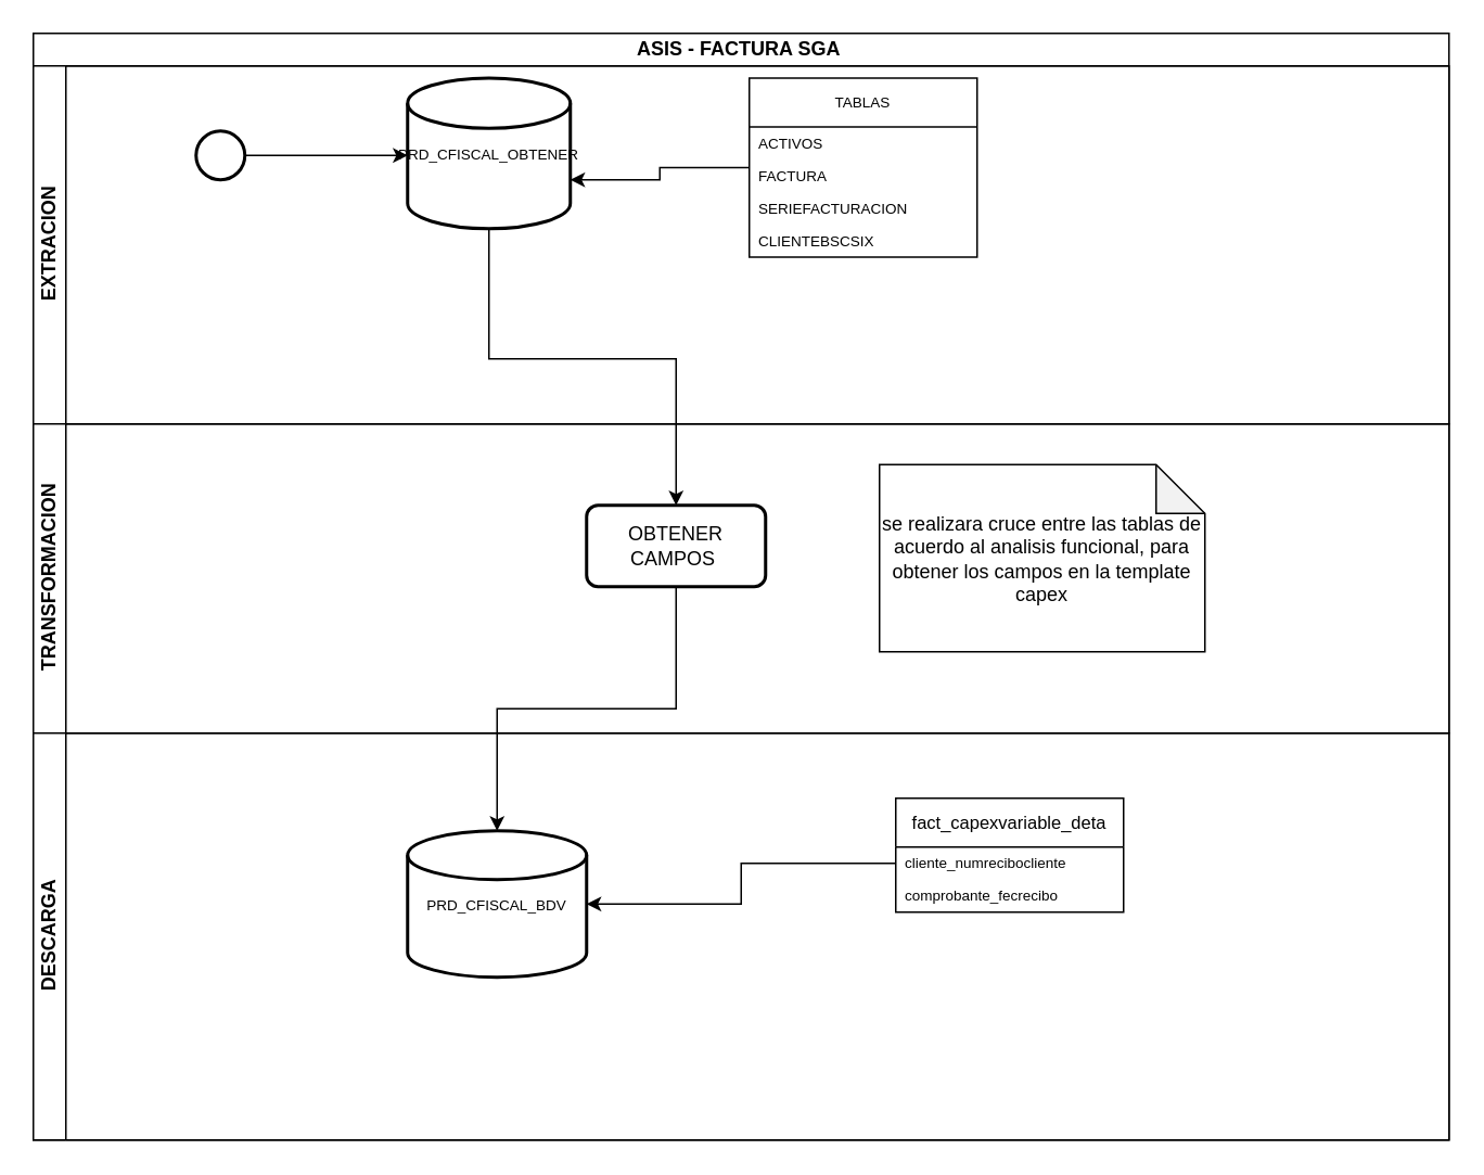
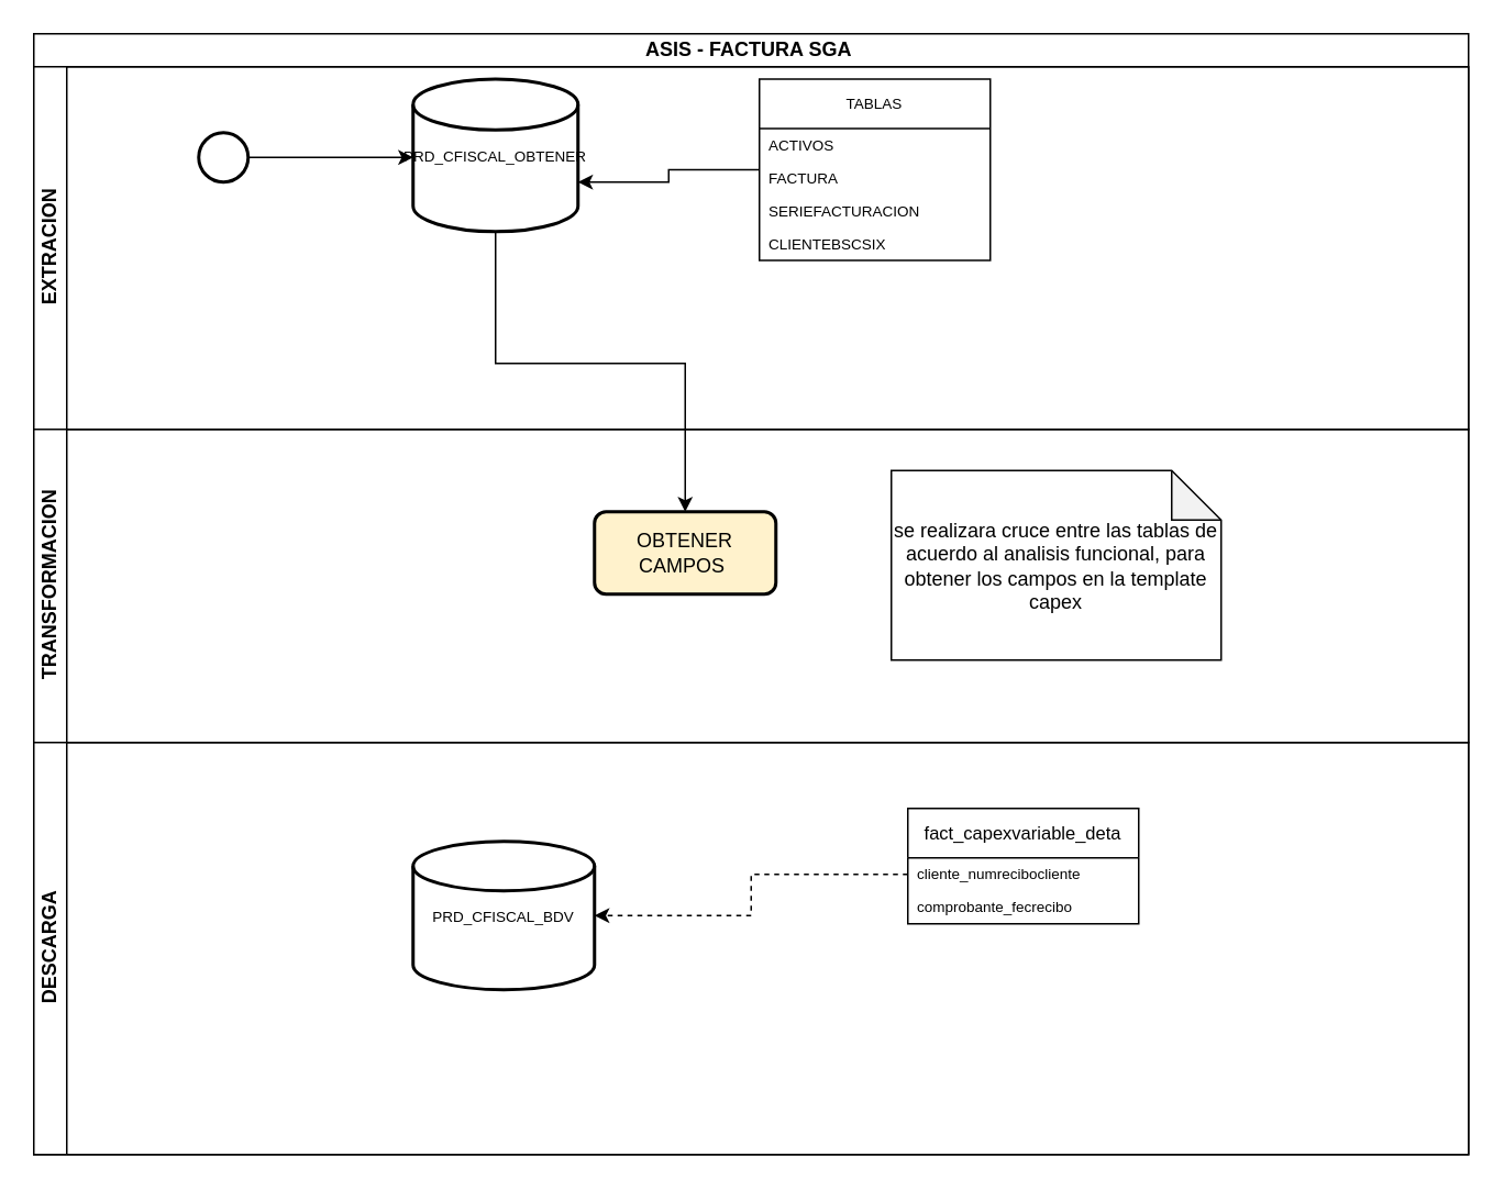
  <mxCell id="0" />
  <mxCell id="1" parent="0" />
  <mxCell id="2" value="ASIS - FACTURA SGA&amp;nbsp;" style="swimlane;childLayout=stackLayout;resizeParent=1;resizeParentMax=0;horizontal=1;startSize=20;horizontalStack=0;html=1;" vertex="1" parent="1"><mxGeometry x="20" y="20" width="870" height="680" as="geometry" /></mxCell>
  <mxCell id="3" value="EXTRACION" style="swimlane;startSize=20;horizontal=0;html=1;fontSize=12;" vertex="1" parent="2"><mxGeometry y="20" width="870" height="220" as="geometry" /></mxCell>
  <mxCell id="4" style="edgeStyle=orthogonalEdgeStyle;rounded=0;orthogonalLoop=1;jettySize=auto;html=1;" edge="1" parent="3" source="5"><mxGeometry relative="1" as="geometry"><mxPoint x="230" y="55" as="targetPoint" /></mxGeometry></mxCell>
  <mxCell id="5" value="" style="strokeWidth=2;html=1;shape=mxgraph.flowchart.start_2;whiteSpace=wrap;" vertex="1" parent="3"><mxGeometry x="100" y="40" width="30" height="30" as="geometry" /></mxCell>
  <mxCell id="6" value="&lt;font style=&quot;font-size: 9px;&quot;&gt;PRD_CFISCAL_OBTENER&lt;/font&gt;" style="strokeWidth=2;html=1;shape=mxgraph.flowchart.database;whiteSpace=wrap;" vertex="1" parent="3"><mxGeometry x="230" y="7.5" width="100" height="92.5" as="geometry" /></mxCell>
  <mxCell id="7" value="TABLAS" style="swimlane;fontStyle=0;childLayout=stackLayout;horizontal=1;startSize=30;horizontalStack=0;resizeParent=1;resizeParentMax=0;resizeLast=0;collapsible=1;marginBottom=0;whiteSpace=wrap;html=1;fontSize=9;" vertex="1" parent="3"><mxGeometry x="440" y="7.5" width="140" height="110" as="geometry"><mxRectangle x="390" y="30" width="90" height="30" as="alternateBounds" /></mxGeometry></mxCell>
  <mxCell id="8" value="ACTIVOS" style="text;strokeColor=none;fillColor=none;align=left;verticalAlign=middle;spacingLeft=4;spacingRight=4;overflow=hidden;points=[[0,0.5],[1,0.5]];portConstraint=eastwest;rotatable=0;whiteSpace=wrap;html=1;fontSize=9;" vertex="1" parent="7"><mxGeometry y="30" width="140" height="20" as="geometry" /></mxCell>
  <mxCell id="9" value="FACTURA" style="text;strokeColor=none;fillColor=none;align=left;verticalAlign=middle;spacingLeft=4;spacingRight=4;overflow=hidden;points=[[0,0.5],[1,0.5]];portConstraint=eastwest;rotatable=0;whiteSpace=wrap;html=1;fontSize=9;" vertex="1" parent="7"><mxGeometry y="50" width="140" height="20" as="geometry" /></mxCell>
  <mxCell id="10" value="SERIEFACTURACION" style="text;strokeColor=none;fillColor=none;align=left;verticalAlign=middle;spacingLeft=4;spacingRight=4;overflow=hidden;points=[[0,0.5],[1,0.5]];portConstraint=eastwest;rotatable=0;whiteSpace=wrap;html=1;fontSize=9;" vertex="1" parent="7"><mxGeometry y="70" width="140" height="20" as="geometry" /></mxCell>
  <mxCell id="11" value="CLIENTEBSCSIX" style="text;strokeColor=none;fillColor=none;align=left;verticalAlign=middle;spacingLeft=4;spacingRight=4;overflow=hidden;points=[[0,0.5],[1,0.5]];portConstraint=eastwest;rotatable=0;whiteSpace=wrap;html=1;fontSize=9;" vertex="1" parent="7"><mxGeometry y="90" width="140" height="20" as="geometry" /></mxCell>
  <mxCell id="12" style="edgeStyle=orthogonalEdgeStyle;rounded=0;orthogonalLoop=1;jettySize=auto;html=1;entryX=1;entryY=0.676;entryDx=0;entryDy=0;entryPerimeter=0;" edge="1" parent="3" source="7" target="6"><mxGeometry relative="1" as="geometry" /></mxCell>
  <mxCell id="13" value="TRANSFORMACION" style="swimlane;startSize=20;horizontal=0;html=1;" vertex="1" parent="2"><mxGeometry y="240" width="870" height="190" as="geometry" /></mxCell>
- <mxCell id="14" value="OBTENER CAMPOS&amp;nbsp;" style="rounded=1;whiteSpace=wrap;html=1;absoluteArcSize=1;arcSize=14;strokeWidth=2;" vertex="1" parent="13"><mxGeometry x="340" y="50" width="110" height="50" as="geometry" /></mxCell>
+ <mxCell id="14" value="OBTENER CAMPOS&amp;nbsp;" style="rounded=1;whiteSpace=wrap;html=1;absoluteArcSize=1;arcSize=14;strokeWidth=2;fillColor=#fff2cc;" vertex="1" parent="13"><mxGeometry x="340" y="50" width="110" height="50" as="geometry" /></mxCell>
  <mxCell id="15" value="se realizara cruce entre las tablas de acuerdo al analisis funcional, para obtener los campos en la template capex" style="shape=note;whiteSpace=wrap;html=1;backgroundOutline=1;darkOpacity=0.05;" vertex="1" parent="13"><mxGeometry x="520" y="25" width="200" height="115" as="geometry" /></mxCell>
  <mxCell id="16" value="DESCARGA" style="swimlane;startSize=20;horizontal=0;html=1;" vertex="1" parent="2"><mxGeometry y="430" width="870" height="250" as="geometry" /></mxCell>
  <mxCell id="17" value="&lt;font style=&quot;font-size: 9px;&quot;&gt;PRD_CFISCAL_BDV&lt;/font&gt;" style="strokeWidth=2;html=1;shape=mxgraph.flowchart.database;whiteSpace=wrap;" vertex="1" parent="16"><mxGeometry x="230" y="60" width="110" height="90" as="geometry" /></mxCell>
  <mxCell id="18" value="&lt;font style=&quot;font-size: 11px;&quot;&gt;fact_capexvariable_deta&lt;/font&gt;" style="swimlane;fontStyle=0;childLayout=stackLayout;horizontal=1;startSize=30;horizontalStack=0;resizeParent=1;resizeParentMax=0;resizeLast=0;collapsible=1;marginBottom=0;whiteSpace=wrap;html=1;fontSize=9;" vertex="1" parent="16"><mxGeometry x="530" y="40" width="140" height="70" as="geometry"><mxRectangle x="390" y="30" width="90" height="30" as="alternateBounds" /></mxGeometry></mxCell>
  <mxCell id="19" value="cliente_numrecibocliente" style="text;strokeColor=none;fillColor=none;align=left;verticalAlign=middle;spacingLeft=4;spacingRight=4;overflow=hidden;points=[[0,0.5],[1,0.5]];portConstraint=eastwest;rotatable=0;whiteSpace=wrap;html=1;fontSize=9;" vertex="1" parent="18"><mxGeometry y="30" width="140" height="20" as="geometry" /></mxCell>
  <mxCell id="20" value="comprobante_fecrecibo" style="text;strokeColor=none;fillColor=none;align=left;verticalAlign=middle;spacingLeft=4;spacingRight=4;overflow=hidden;points=[[0,0.5],[1,0.5]];portConstraint=eastwest;rotatable=0;whiteSpace=wrap;html=1;fontSize=9;" vertex="1" parent="18"><mxGeometry y="50" width="140" height="20" as="geometry" /></mxCell>
- <mxCell id="21" style="edgeStyle=orthogonalEdgeStyle;rounded=0;orthogonalLoop=1;jettySize=auto;html=1;" edge="1" parent="16" source="19" target="17"><mxGeometry relative="1" as="geometry" /></mxCell>
+ <mxCell id="21" style="edgeStyle=orthogonalEdgeStyle;rounded=0;orthogonalLoop=1;jettySize=auto;html=1;dashed=1;" edge="1" parent="16" source="19" target="17"><mxGeometry relative="1" as="geometry" /></mxCell>
  <mxCell id="22" style="edgeStyle=orthogonalEdgeStyle;rounded=0;orthogonalLoop=1;jettySize=auto;html=1;" edge="1" parent="2" source="6" target="14"><mxGeometry relative="1" as="geometry"><Array as="points"><mxPoint x="280" y="200" /><mxPoint x="395" y="200" /></Array></mxGeometry></mxCell>
- <mxCell id="23" style="edgeStyle=orthogonalEdgeStyle;rounded=0;orthogonalLoop=1;jettySize=auto;html=1;" edge="1" parent="2" source="14" target="17"><mxGeometry relative="1" as="geometry" /></mxCell>
